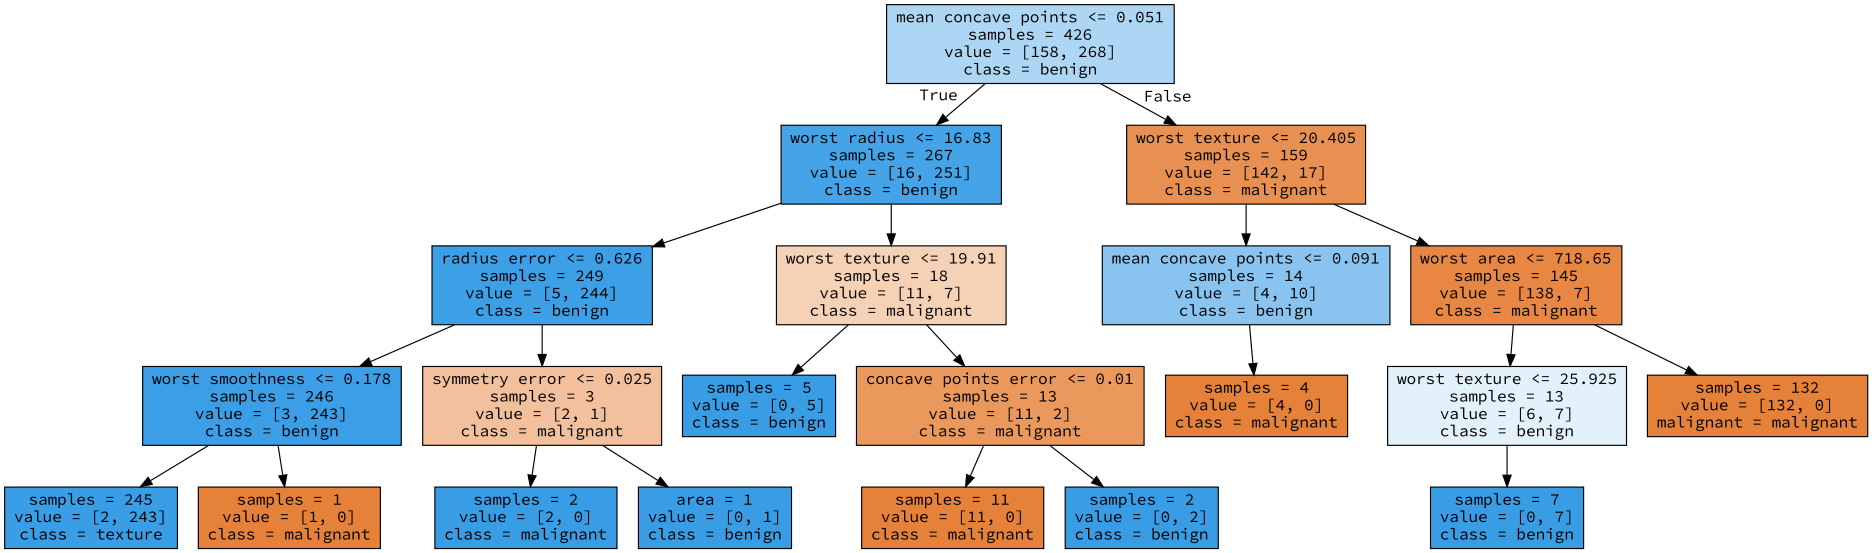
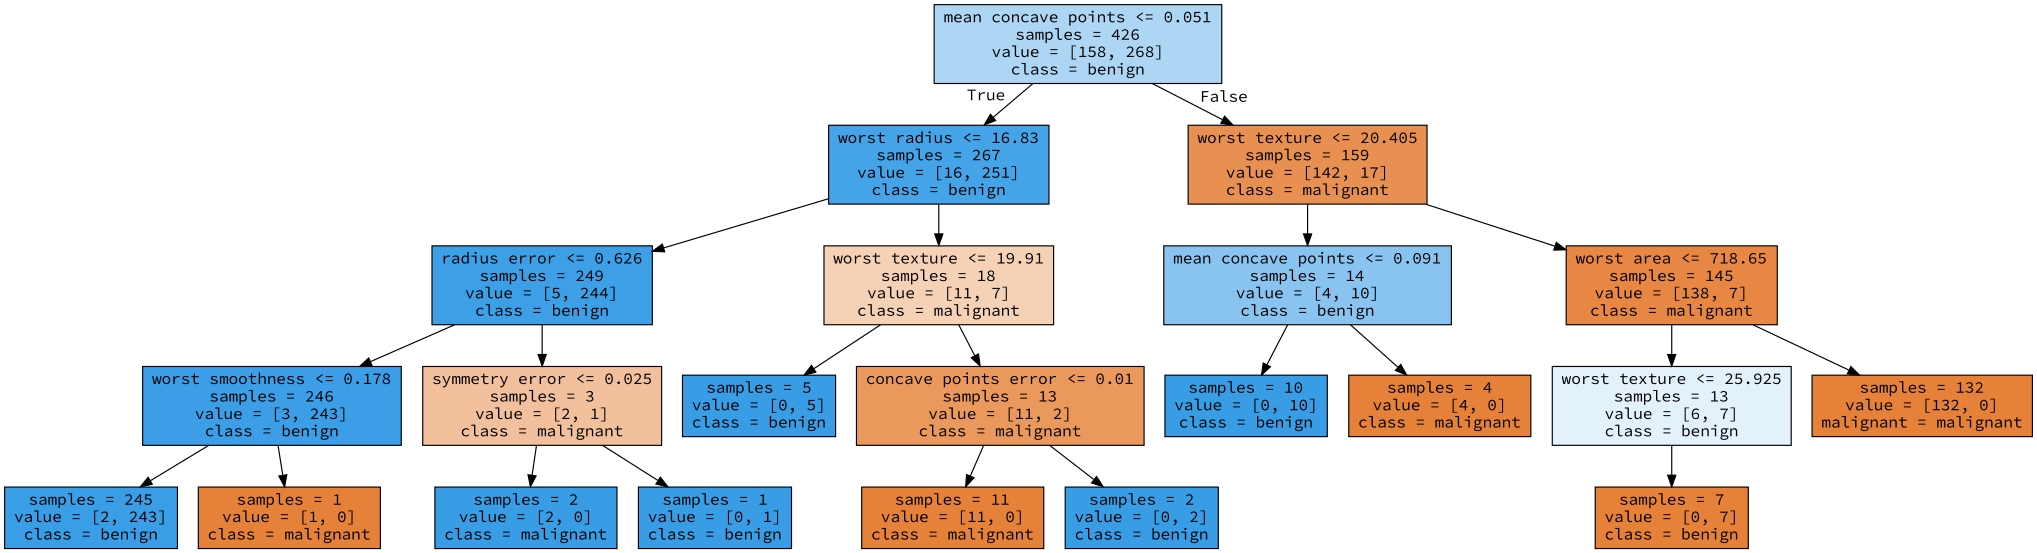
  digraph {
    fontname="Source Code Pro"
    node [color=black fillcolor="#399de5ff" fontname="Source Code Pro" shape=box style=filled]
    edge [fontname="Source Code Pro"]
    n1 [fillcolor="#399de569" label="mean concave points <= 0.051\nsamples = 426\nvalue = [158, 268]\nclass = benign"]
    n2 [fillcolor="#399de5ef" label="worst radius <= 16.83\nsamples = 267\nvalue = [16, 251]\nclass = benign"]
    n3 [fillcolor="#e58139e0" label="worst texture <= 20.405\nsamples = 159\nvalue = [142, 17]\nclass = malignant"]
    n4 [fillcolor="#399de5fa" label="radius error <= 0.626\nsamples = 249\nvalue = [5, 244]\nclass = benign"]
    n5 [fillcolor="#e581395d" label="worst texture <= 19.91\nsamples = 18\nvalue = [11, 7]\nclass = malignant"]
    n6 [fillcolor="#399de599" label="mean concave points <= 0.091\nsamples = 14\nvalue = [4, 10]\nclass = benign"]
    n7 [fillcolor="#e58139f2" label="worst area <= 718.65\nsamples = 145\nvalue = [138, 7]\nclass = malignant"]
    n8 [fillcolor="#399de5fc" label="worst smoothness <= 0.178\nsamples = 246\nvalue = [3, 243]\nclass = benign"]
    n9 [fillcolor="#e581397f" label="symmetry error <= 0.025\nsamples = 3\nvalue = [2, 1]\nclass = malignant"]
    n10 [label="samples = 5\nvalue = [0, 5]\nclass = benign"]
    n11 [fillcolor="#e58139d1" label="concave points error <= 0.01\nsamples = 13\nvalue = [11, 2]\nclass = malignant"]
-   n12 [fillcolor="#399de5fd" label="samples = 245\nvalue = [2, 243]\nclass = texture"]
+   n12 [fillcolor="#399de5fd" label="samples = 245\nvalue = [2, 243]\nclass = benign"]
    n13 [fillcolor="#e58139ff" label="samples = 1\nvalue = [1, 0]\nclass = malignant"]
    n14 [label="samples = 2\nvalue = [2, 0]\nclass = malignant"]
-   n15 [label="area = 1\nvalue = [0, 1]\nclass = benign"]
+   n15 [label="samples = 1\nvalue = [0, 1]\nclass = benign"]
    n16 [fillcolor="#e58139ff" label="samples = 11\nvalue = [11, 0]\nclass = malignant"]
    n17 [label="samples = 2\nvalue = [0, 2]\nclass = benign"]
+   n18 [label="samples = 10\nvalue = [0, 10]\nclass = benign"]
    n19 [fillcolor="#e58139ff" label="samples = 4\nvalue = [4, 0]\nclass = malignant"]
    n20 [fillcolor="#399de524" label="worst texture <= 25.925\nsamples = 13\nvalue = [6, 7]\nclass = benign"]
    n21 [fillcolor="#e58139ff" label="samples = 132\nvalue = [132, 0]\nmalignant = malignant"]
-   n22 [label="samples = 7\nvalue = [0, 7]\nclass = benign"]
+   n22 [fillcolor="#e58139ff" label="samples = 7\nvalue = [0, 7]\nclass = benign"]
    n1 -> n2 [headlabel=True labelangle=45 labeldistance=2.5]
    n1 -> n3 [headlabel=False labelangle=-45 labeldistance=2.5]
    n2 -> n4
    n2 -> n5
    n3 -> n6
    n3 -> n7
    n4 -> n8
    n4 -> n9
    n5 -> n10
    n5 -> n11
+   n6 -> n18
    n6 -> n19
    n7 -> n20
    n7 -> n21
    n8 -> n12
    n8 -> n13
    n9 -> n14
    n9 -> n15
    n11 -> n16
    n11 -> n17
    n20 -> n22
  }
